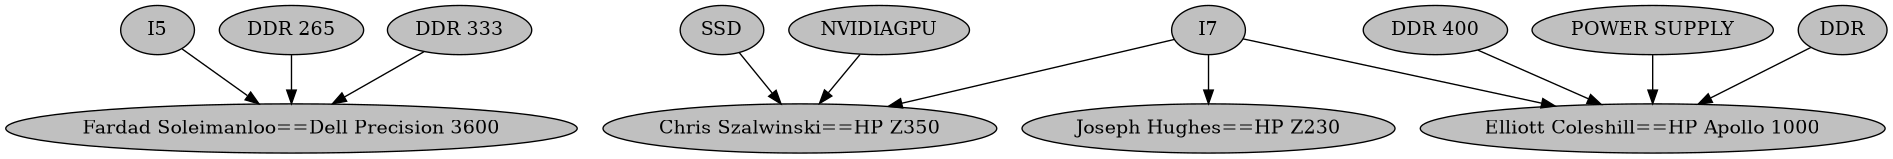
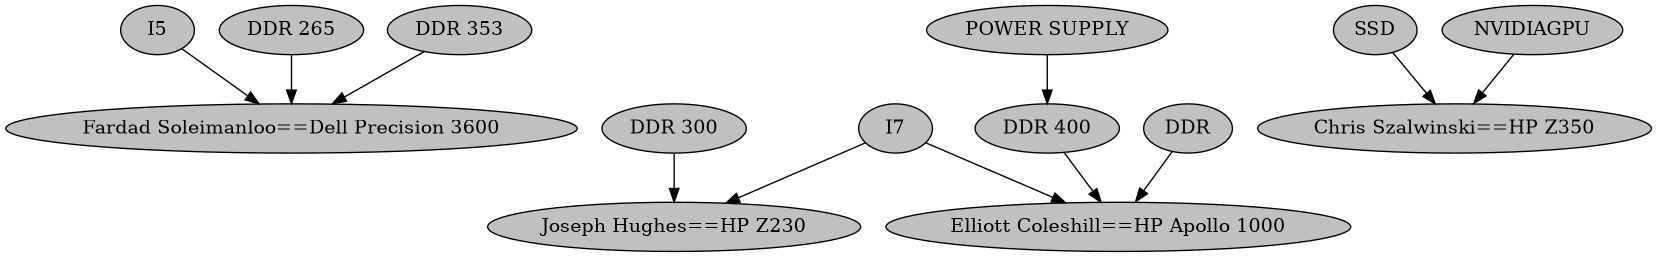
  digraph {
    node [fillcolor=grey style=filled]
    edge [color=black]
    I5
    "Fardad Soleimanloo==Dell Precision 3600"
    n3 [label="DDR 265"]
-   "DDR 333"
+   "DDR 333" [label="DDR 353"]
    I7
    "Chris Szalwinski==HP Z350"
    "Joseph Hughes==HP Z230"
    "Elliott Coleshill==HP Apollo 1000"
+   "DDR 300"
    SSD
    NVIDIAGPU
    "DDR 400"
    "POWER SUPPLY"
    n14 [label=DDR]
    I5 -> "Fardad Soleimanloo==Dell Precision 3600"
    n3 -> "Fardad Soleimanloo==Dell Precision 3600"
    "DDR 333" -> "Fardad Soleimanloo==Dell Precision 3600"
-   I7 -> "Chris Szalwinski==HP Z350"
    I7 -> "Joseph Hughes==HP Z230"
    I7 -> "Elliott Coleshill==HP Apollo 1000"
+   "DDR 300" -> "Joseph Hughes==HP Z230"
    SSD -> "Chris Szalwinski==HP Z350"
    NVIDIAGPU -> "Chris Szalwinski==HP Z350"
    "DDR 400" -> "Elliott Coleshill==HP Apollo 1000"
-   "POWER SUPPLY" -> "Elliott Coleshill==HP Apollo 1000"
+   "POWER SUPPLY" -> "DDR 400"
    n14 -> "Elliott Coleshill==HP Apollo 1000"
  }
